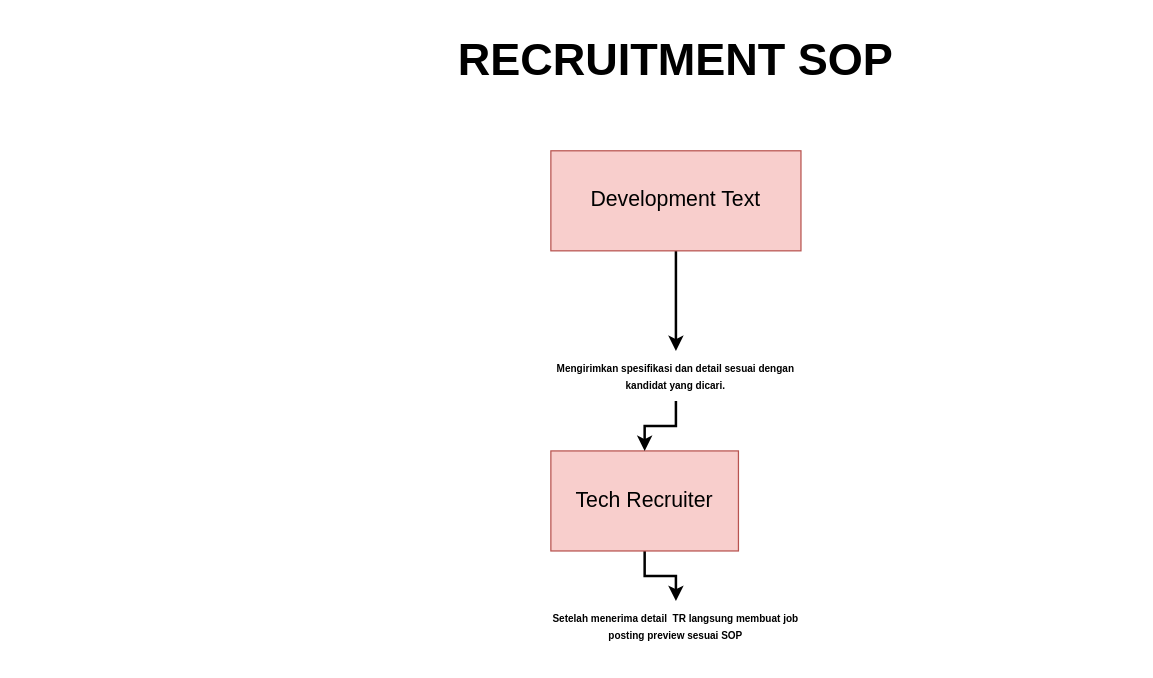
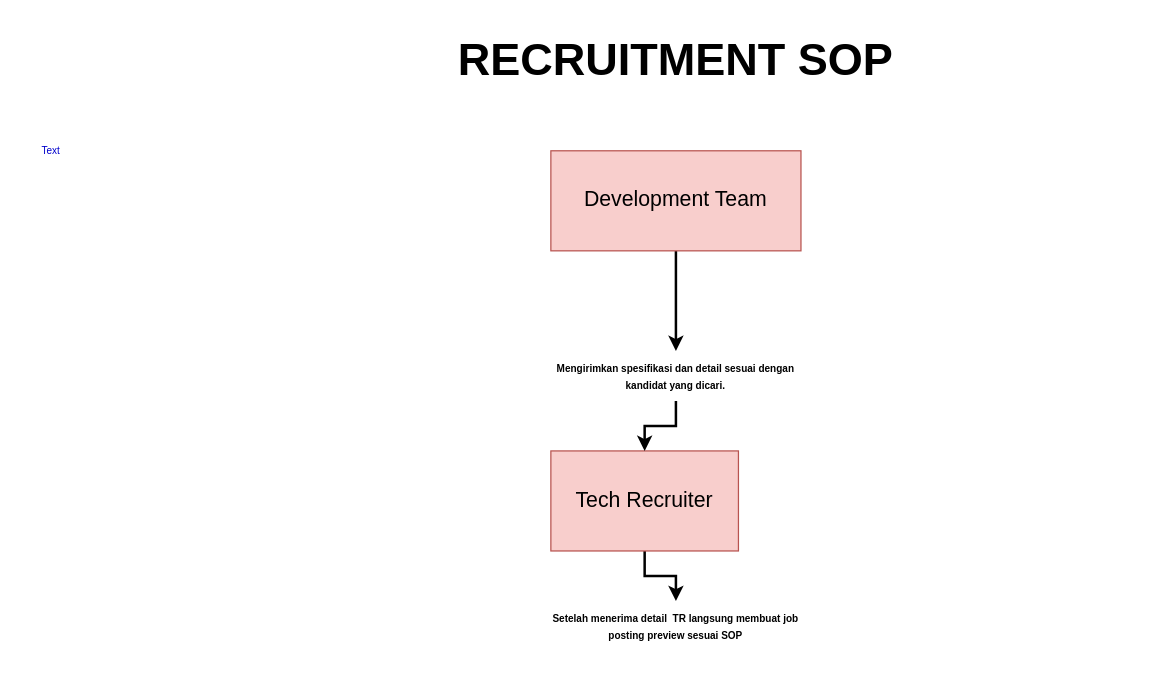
  <mxCell id="0" />
  <mxCell id="1" parent="0" />
  <mxCell id="2" value="&lt;h1&gt;&lt;span style=&quot;font-size: 36px;&quot;&gt;RECRUITMENT SOP&lt;/span&gt;&lt;/h1&gt;" style="text;html=1;strokeColor=none;fillColor=none;spacing=5;spacingTop=-20;whiteSpace=wrap;overflow=hidden;rounded=0;align=center;" vertex="1" parent="1"><mxGeometry x="180" y="20" width="720" height="120" as="geometry" /></mxCell>
  <mxCell id="3" style="edgeStyle=orthogonalEdgeStyle;rounded=0;orthogonalLoop=1;jettySize=auto;html=1;exitX=0.5;exitY=1;exitDx=0;exitDy=0;fontSize=8;fontColor=#000000;strokeColor=default;strokeWidth=2;" edge="1" parent="1" source="4" target="8"><mxGeometry relative="1" as="geometry" /></mxCell>
- <mxCell id="4" value="Development Text" style="rounded=0;whiteSpace=wrap;html=1;fontSize=17;fillColor=#f8cecc;fillStyle=auto;strokeColor=#b85450;" vertex="1" parent="1"><mxGeometry x="440" y="120" width="200" height="80" as="geometry" /></mxCell>
+ <mxCell id="4" value="Development Team" style="rounded=0;whiteSpace=wrap;html=1;fontSize=17;fillColor=#f8cecc;fillStyle=auto;strokeColor=#b85450;" vertex="1" parent="1"><mxGeometry x="440" y="120" width="200" height="80" as="geometry" /></mxCell>
  <mxCell id="5" style="edgeStyle=orthogonalEdgeStyle;rounded=0;orthogonalLoop=1;jettySize=auto;html=1;exitX=0.5;exitY=1;exitDx=0;exitDy=0;fontSize=8;fontColor=#000000;strokeColor=default;strokeWidth=2;" edge="1" parent="1" source="6" target="9"><mxGeometry relative="1" as="geometry" /></mxCell>
  <mxCell id="6" value="Tech Recruiter" style="rounded=0;whiteSpace=wrap;html=1;fontSize=17;fillColor=#f8cecc;fillStyle=auto;strokeColor=#b85450;" vertex="1" parent="1"><mxGeometry x="440" y="360" width="150" height="80" as="geometry" /></mxCell>
  <mxCell id="7" style="edgeStyle=orthogonalEdgeStyle;rounded=0;orthogonalLoop=1;jettySize=auto;html=1;exitX=0.5;exitY=1;exitDx=0;exitDy=0;entryX=0.5;entryY=0;entryDx=0;entryDy=0;fontSize=8;fontColor=#000000;strokeColor=default;strokeWidth=2;" edge="1" parent="1" source="8" target="6"><mxGeometry relative="1" as="geometry" /></mxCell>
  <mxCell id="8" value="&lt;h6&gt;&lt;font style=&quot;font-size: 8px;&quot;&gt;Mengirimkan spesifikasi dan detail sesuai dengan kandidat yang dicari.&lt;/font&gt;&lt;/h6&gt;" style="text;html=1;strokeColor=none;fillColor=none;align=center;verticalAlign=middle;whiteSpace=wrap;rounded=0;fillStyle=auto;fontSize=17;fontColor=#000000;" vertex="1" parent="1"><mxGeometry x="440" y="280" width="200" height="40" as="geometry" /></mxCell>
  <mxCell id="9" value="&lt;h6&gt;&lt;font style=&quot;font-size: 8px;&quot;&gt;Setelah menerima detail&amp;nbsp; TR langsung membuat job posting preview sesuai SOP&lt;/font&gt;&lt;/h6&gt;" style="text;html=1;strokeColor=none;fillColor=none;align=center;verticalAlign=middle;whiteSpace=wrap;rounded=0;fillStyle=auto;fontSize=17;fontColor=#000000;" vertex="1" parent="1"><mxGeometry x="440" y="480" width="200" height="40" as="geometry" /></mxCell>
+ <mxCell id="10" value="Text" style="text;html=1;resizable=0;autosize=1;align=center;verticalAlign=middle;points=[];fillColor=none;strokeColor=none;rounded=0;fillStyle=auto;fontSize=8;fontColor=#0000CC;" vertex="1" parent="1"><mxGeometry x="20" y="110" width="40" height="20" as="geometry" /></mxCell>
